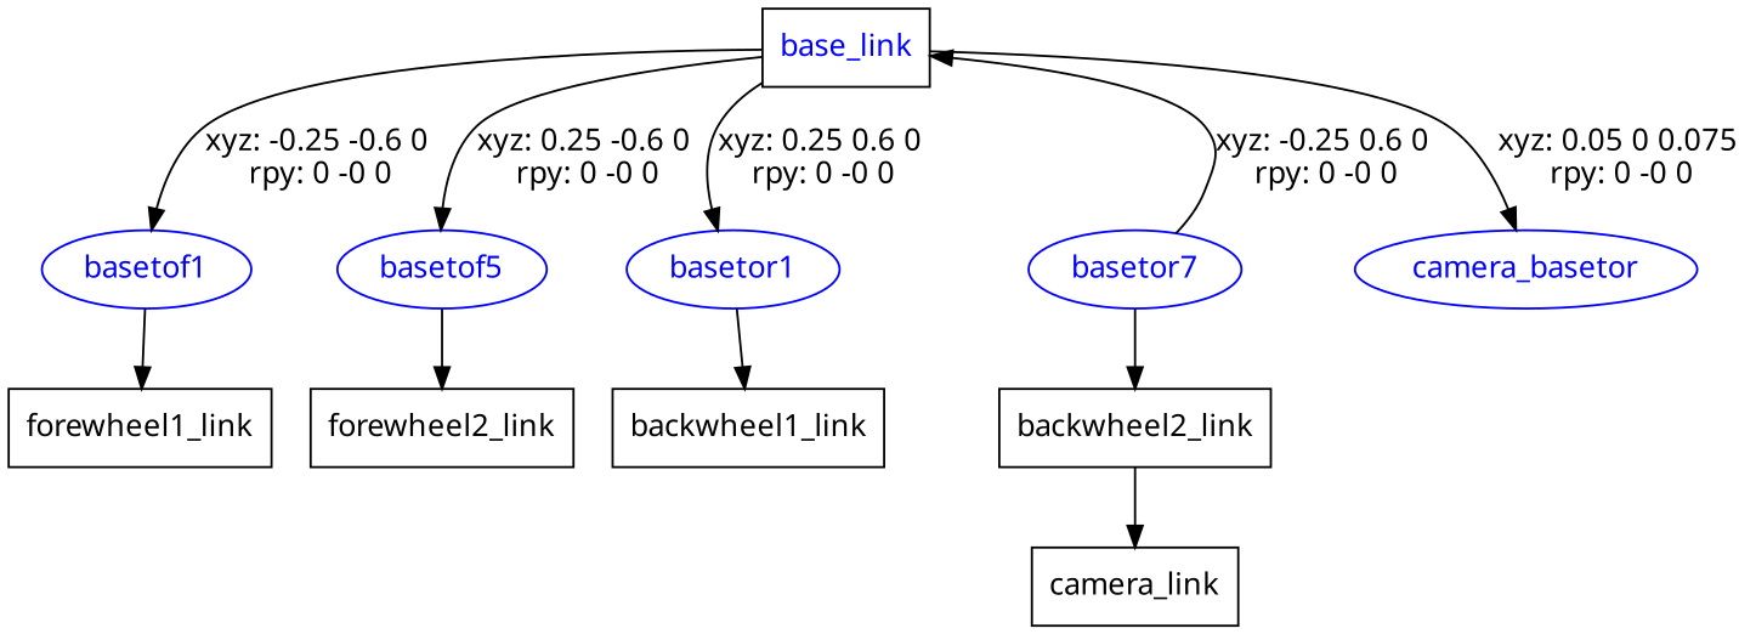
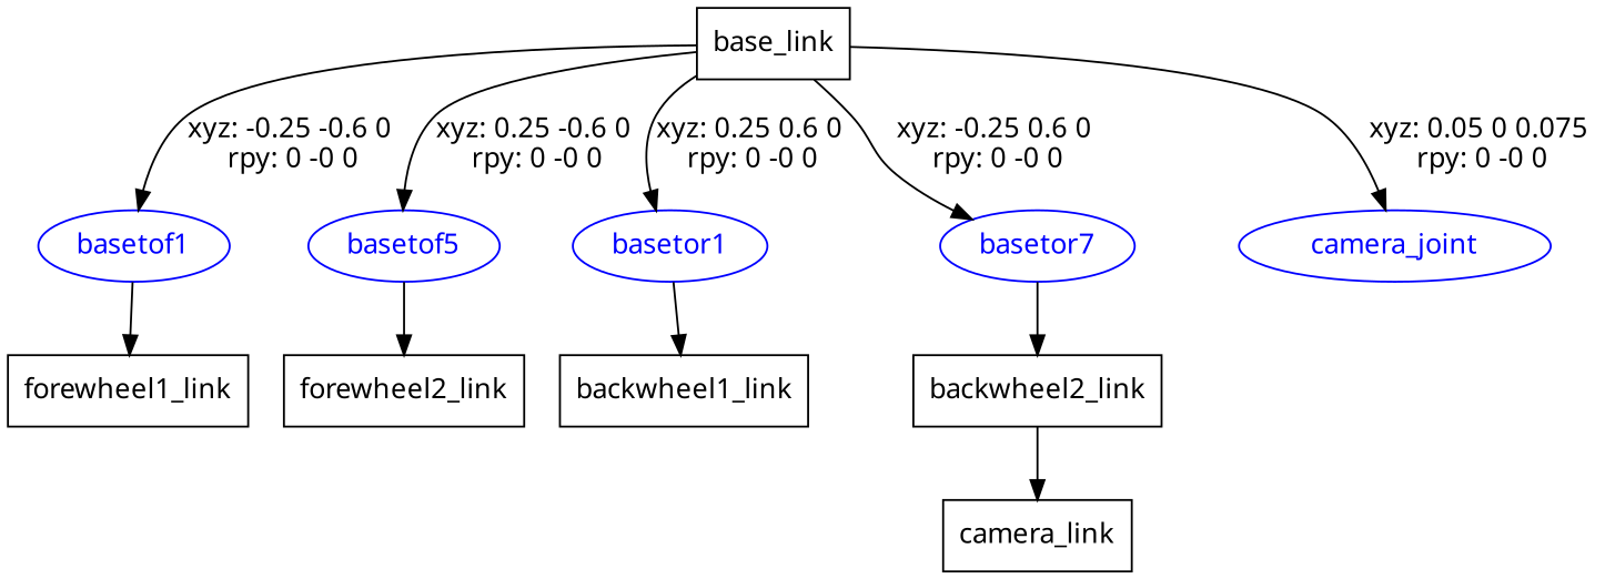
  digraph {
    fontname="Noto Sans"
    node [fontname="Noto Sans" shape=box]
    edge [fontname="Noto Sans"]
-   n1 [label=base_link fontcolor=blue]
+   n1 [label=base_link]
    basetof1 [color=blue fontcolor=blue shape=ellipse]
    n3 [color=blue fontcolor=blue label=basetof5 shape=ellipse]
    basetor1 [color=blue fontcolor=blue shape=ellipse]
    n5 [color=blue fontcolor=blue label=basetor7 shape=ellipse]
-   camera_joint [color=blue fontcolor=blue shape=ellipse label=camera_basetor]
+   camera_joint [color=blue fontcolor=blue shape=ellipse]
    n7 [label=forewheel1_link]
    n8 [label=forewheel2_link]
    n9 [label=backwheel1_link]
    n10 [label=backwheel2_link]
    n11 [label=camera_link]
    n1 -> basetof1 [label="xyz: -0.25 -0.6 0 \nrpy: 0 -0 0"]
    n1 -> n3 [label="xyz: 0.25 -0.6 0 \nrpy: 0 -0 0"]
    n1 -> basetor1 [label="xyz: 0.25 0.6 0 \nrpy: 0 -0 0"]
-   n5 -> n1 [label="xyz: -0.25 0.6 0 \nrpy: 0 -0 0"]
+   n1 -> n5 [label="xyz: -0.25 0.6 0 \nrpy: 0 -0 0"]
    n1 -> camera_joint [label="xyz: 0.05 0 0.075 \nrpy: 0 -0 0"]
    basetof1 -> n7
    n3 -> n8
    basetor1 -> n9
    n5 -> n10
    n10 -> n11
  }
